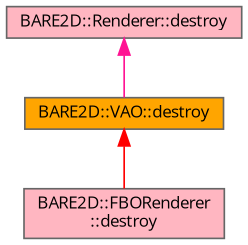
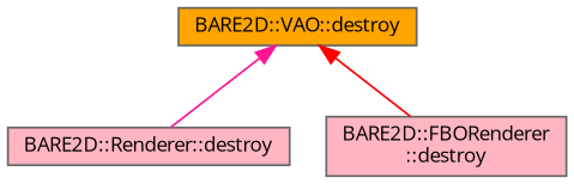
  digraph {
    fontname="Open Sans"
    rankdir=TB
    node [color=grey40 fillcolor=lightpink fontname="Open Sans" fontsize=10 shape=box style=filled]
    edge [dir=back fontname="Open Sans" fontsize=10 labelfontname=Helvetica labelfontsize=10 style=solid]
    n1 [color=gray40 fillcolor=orange fontcolor=black height=0.2 label="BARE2D::VAO::destroy" width=0.4]
    n2 [height=0.2 label="BARE2D::Renderer::destroy" width=0.4]
    n3 [height=0.2 label="BARE2D::FBORenderer\l::destroy" width=0.4]
-   n2 -> n1 [color=deeppink]
+   n1 -> n2 [color=deeppink]
    n1 -> n3 [color=red]
  }
